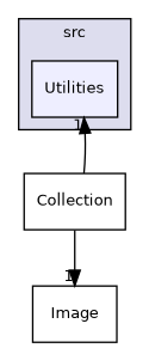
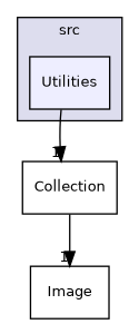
  digraph {
    compound=true
    node [fontname=Helvetica fontsize=10 shape=box]
    edge [headlabel=1 labeldistance=1.5 labelfontname=Helvetica labelfontsize=10]
    n1 [fillcolor="#eeeeff" label=Utilities pencolor=black style=filled]
    n2 [label=Collection]
    n3 [label=Image]
    subgraph cluster_1 {
      bgcolor="#ddddee"
      fontname=Helvetica
      fontsize=10
      label=src
      pencolor=black
      n1
    }
-   n2 -> n1
+   n1 -> n2
    n2 -> n3
  }
